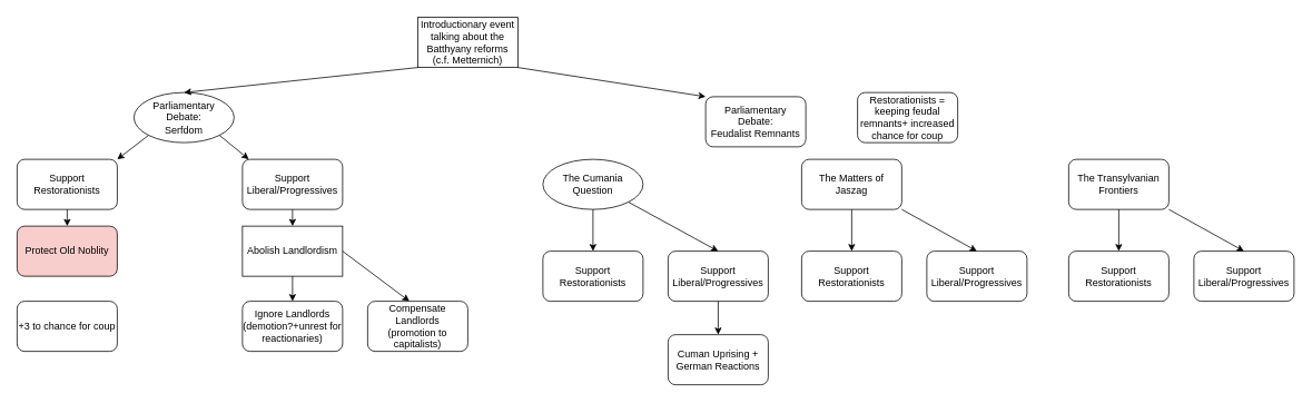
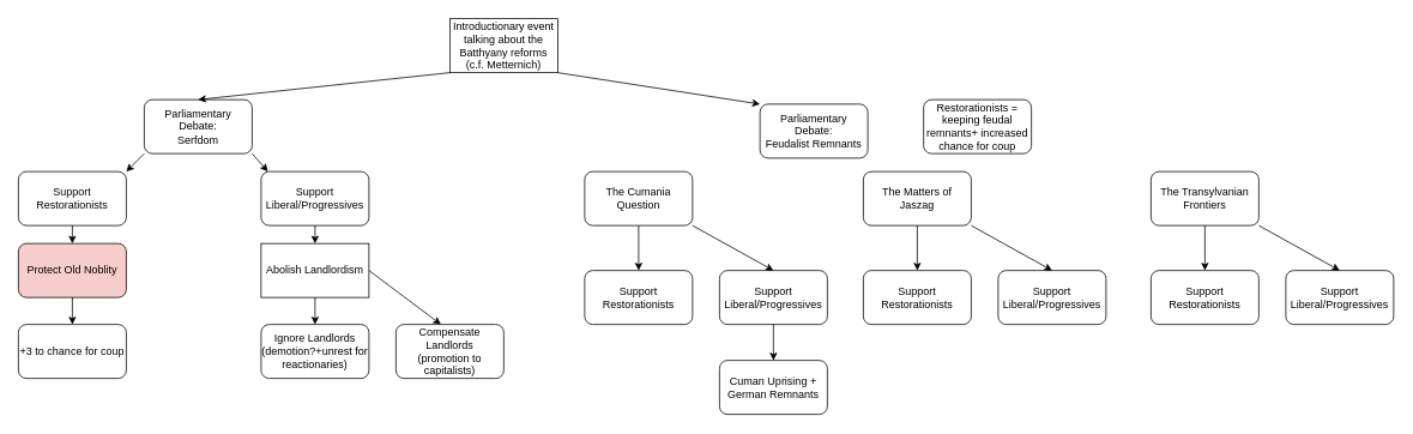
  <mxCell id="0" />
  <mxCell id="1" parent="0" />
  <mxCell id="2" value="Introductionary event talking about the Batthyany reforms (c.f. Metternich)" style="rounded=0;whiteSpace=wrap;html=1;" vertex="1" parent="1"><mxGeometry x="500" y="20" width="120" height="60" as="geometry" /></mxCell>
- <mxCell id="3" value="Parliamentary Debate:&lt;br&gt;Serfdom" style="ellipse;whiteSpace=wrap;html=1;" vertex="1" parent="1"><mxGeometry x="160" y="110" width="120" height="60" as="geometry" /></mxCell>
+ <mxCell id="3" value="Parliamentary Debate:&lt;br&gt;Serfdom" style="rounded=1;whiteSpace=wrap;html=1;" vertex="1" parent="1"><mxGeometry x="160" y="110" width="120" height="60" as="geometry" /></mxCell>
  <mxCell id="4" value="" style="endArrow=classic;html=1;rounded=0;entryX=0.5;entryY=0;entryDx=0;entryDy=0;exitX=0;exitY=1;exitDx=0;exitDy=0;" edge="1" parent="1" source="2" target="3"><mxGeometry width="50" height="50" relative="1" as="geometry"><mxPoint x="560" y="200" as="sourcePoint" /><mxPoint x="610" y="150" as="targetPoint" /></mxGeometry></mxCell>
  <mxCell id="5" value="Support Restorationists" style="rounded=1;whiteSpace=wrap;html=1;" vertex="1" parent="1"><mxGeometry x="20" y="190" width="120" height="60" as="geometry" /></mxCell>
  <mxCell id="6" value="Support Liberal/Progressives" style="rounded=1;whiteSpace=wrap;html=1;" vertex="1" parent="1"><mxGeometry x="290" y="190" width="120" height="60" as="geometry" /></mxCell>
  <mxCell id="7" value="" style="endArrow=classic;html=1;rounded=0;entryX=0.063;entryY=-0.002;entryDx=0;entryDy=0;entryPerimeter=0;exitX=1;exitY=1;exitDx=0;exitDy=0;" edge="1" parent="1" source="3" target="6"><mxGeometry width="50" height="50" relative="1" as="geometry"><mxPoint x="220" y="240" as="sourcePoint" /><mxPoint x="270" y="190" as="targetPoint" /></mxGeometry></mxCell>
  <mxCell id="8" value="" style="endArrow=classic;html=1;rounded=0;entryX=1;entryY=0;entryDx=0;entryDy=0;exitX=0;exitY=1;exitDx=0;exitDy=0;" edge="1" parent="1" source="3" target="5"><mxGeometry width="50" height="50" relative="1" as="geometry"><mxPoint x="220" y="240" as="sourcePoint" /><mxPoint x="270" y="190" as="targetPoint" /></mxGeometry></mxCell>
  <mxCell id="9" value="Abolish Landlordism" style="whiteSpace=wrap;html=1;rounded=0;" vertex="1" parent="1"><mxGeometry x="290" y="270" width="120" height="60" as="geometry" /></mxCell>
  <mxCell id="10" value="" style="endArrow=classic;html=1;rounded=0;entryX=0.5;entryY=0;entryDx=0;entryDy=0;exitX=0.5;exitY=1;exitDx=0;exitDy=0;" edge="1" parent="1" source="6" target="9"><mxGeometry width="50" height="50" relative="1" as="geometry"><mxPoint x="220" y="290" as="sourcePoint" /><mxPoint x="270" y="240" as="targetPoint" /></mxGeometry></mxCell>
  <mxCell id="11" value="Ignore Landlords&lt;br&gt;(demotion?+unrest for reactionaries)" style="rounded=1;whiteSpace=wrap;html=1;" vertex="1" parent="1"><mxGeometry x="290" y="360" width="120" height="60" as="geometry" /></mxCell>
  <mxCell id="12" value="" style="endArrow=classic;html=1;rounded=0;entryX=0.5;entryY=0;entryDx=0;entryDy=0;exitX=0.5;exitY=1;exitDx=0;exitDy=0;" edge="1" parent="1" source="9" target="11"><mxGeometry width="50" height="50" relative="1" as="geometry"><mxPoint x="220" y="360" as="sourcePoint" /><mxPoint x="270" y="310" as="targetPoint" /></mxGeometry></mxCell>
  <mxCell id="13" value="Protect Old Noblity" style="rounded=1;whiteSpace=wrap;html=1;fillColor=#f8cecc;" vertex="1" parent="1"><mxGeometry x="20" y="270" width="120" height="60" as="geometry" /></mxCell>
  <mxCell id="14" value="" style="endArrow=classic;html=1;rounded=0;entryX=0.5;entryY=0;entryDx=0;entryDy=0;exitX=0.5;exitY=1;exitDx=0;exitDy=0;" edge="1" parent="1" source="5" target="13"><mxGeometry width="50" height="50" relative="1" as="geometry"><mxPoint x="580" y="420" as="sourcePoint" /><mxPoint x="630" y="370" as="targetPoint" /></mxGeometry></mxCell>
  <mxCell id="15" value="Compensate Landlords&lt;br&gt;(promotion to capitalists)" style="rounded=1;whiteSpace=wrap;html=1;" vertex="1" parent="1"><mxGeometry x="440" y="360" width="120" height="60" as="geometry" /></mxCell>
  <mxCell id="16" value="" style="endArrow=classic;html=1;rounded=0;entryX=0.5;entryY=0;entryDx=0;entryDy=0;exitX=1;exitY=0.5;exitDx=0;exitDy=0;" edge="1" parent="1" source="9"><mxGeometry width="50" height="50" relative="1" as="geometry"><mxPoint x="78.32" y="329.52" as="sourcePoint" /><mxPoint x="490" y="360" as="targetPoint" /></mxGeometry></mxCell>
  <mxCell id="17" value="Parliamentary Debate:&lt;br&gt;Feudalist Remnants" style="rounded=1;whiteSpace=wrap;html=1;" vertex="1" parent="1"><mxGeometry x="845" y="115" width="120" height="60" as="geometry" /></mxCell>
  <mxCell id="18" value="+3 to chance for coup" style="rounded=1;whiteSpace=wrap;html=1;" vertex="1" parent="1"><mxGeometry x="20" y="360" width="120" height="60" as="geometry" /></mxCell>
+ <mxCell id="19" value="" style="endArrow=classic;html=1;rounded=0;entryX=0.5;entryY=0;entryDx=0;entryDy=0;exitX=0.5;exitY=1;exitDx=0;exitDy=0;" edge="1" parent="1" source="13" target="18"><mxGeometry width="50" height="50" relative="1" as="geometry"><mxPoint x="190" y="320" as="sourcePoint" /><mxPoint x="240" y="270" as="targetPoint" /></mxGeometry></mxCell>
  <mxCell id="20" value="" style="endArrow=classic;html=1;rounded=0;entryX=0;entryY=0;entryDx=0;entryDy=0;exitX=1;exitY=1;exitDx=0;exitDy=0;" edge="1" parent="1" source="2" target="17"><mxGeometry width="50" height="50" relative="1" as="geometry"><mxPoint x="710" y="270" as="sourcePoint" /><mxPoint x="760" y="220" as="targetPoint" /></mxGeometry></mxCell>
  <mxCell id="21" value="Support Restorationists" style="rounded=1;whiteSpace=wrap;html=1;" vertex="1" parent="1"><mxGeometry x="650" y="300" width="120" height="60" as="geometry" /></mxCell>
  <mxCell id="22" value="Support Liberal/Progressives" style="rounded=1;whiteSpace=wrap;html=1;" vertex="1" parent="1"><mxGeometry x="800" y="300" width="120" height="60" as="geometry" /></mxCell>
- <mxCell id="23" value="The Cumania Question" style="ellipse;whiteSpace=wrap;html=1;" vertex="1" parent="1"><mxGeometry x="650" y="190" width="120" height="60" as="geometry" /></mxCell>
+ <mxCell id="23" value="The Cumania Question" style="rounded=1;whiteSpace=wrap;html=1;" vertex="1" parent="1"><mxGeometry x="650" y="190" width="120" height="60" as="geometry" /></mxCell>
  <mxCell id="24" value="The Matters of Jaszag" style="rounded=1;whiteSpace=wrap;html=1;" vertex="1" parent="1"><mxGeometry x="960" y="190" width="120" height="60" as="geometry" /></mxCell>
  <mxCell id="25" value="The Transylvanian Frontiers" style="rounded=1;whiteSpace=wrap;html=1;" vertex="1" parent="1"><mxGeometry x="1280" y="190" width="120" height="60" as="geometry" /></mxCell>
  <mxCell id="26" value="" style="endArrow=classic;html=1;rounded=0;entryX=0.5;entryY=0;entryDx=0;entryDy=0;exitX=1;exitY=1;exitDx=0;exitDy=0;" edge="1" parent="1" source="23" target="22"><mxGeometry width="50" height="50" relative="1" as="geometry"><mxPoint x="820" y="290" as="sourcePoint" /><mxPoint x="870" y="240" as="targetPoint" /></mxGeometry></mxCell>
  <mxCell id="27" value="" style="endArrow=classic;html=1;rounded=0;entryX=0.5;entryY=0;entryDx=0;entryDy=0;exitX=0.5;exitY=1;exitDx=0;exitDy=0;" edge="1" parent="1" source="23" target="21"><mxGeometry width="50" height="50" relative="1" as="geometry"><mxPoint x="820" y="290" as="sourcePoint" /><mxPoint x="870" y="240" as="targetPoint" /></mxGeometry></mxCell>
  <mxCell id="28" value="Support Restorationists" style="rounded=1;whiteSpace=wrap;html=1;" vertex="1" parent="1"><mxGeometry x="960" y="300" width="120" height="60" as="geometry" /></mxCell>
  <mxCell id="29" value="Support Liberal/Progressives" style="rounded=1;whiteSpace=wrap;html=1;" vertex="1" parent="1"><mxGeometry x="1110" y="300" width="120" height="60" as="geometry" /></mxCell>
  <mxCell id="30" value="Support Restorationists" style="rounded=1;whiteSpace=wrap;html=1;" vertex="1" parent="1"><mxGeometry x="1280" y="300" width="120" height="60" as="geometry" /></mxCell>
  <mxCell id="31" value="Support Liberal/Progressives" style="rounded=1;whiteSpace=wrap;html=1;" vertex="1" parent="1"><mxGeometry x="1430" y="300" width="120" height="60" as="geometry" /></mxCell>
  <mxCell id="32" value="" style="endArrow=classic;html=1;rounded=0;entryX=0.5;entryY=0;entryDx=0;entryDy=0;exitX=1;exitY=1;exitDx=0;exitDy=0;" edge="1" parent="1" source="24" target="29"><mxGeometry width="50" height="50" relative="1" as="geometry"><mxPoint x="820" y="290" as="sourcePoint" /><mxPoint x="870" y="240" as="targetPoint" /></mxGeometry></mxCell>
  <mxCell id="33" value="" style="endArrow=classic;html=1;rounded=0;entryX=0.5;entryY=0;entryDx=0;entryDy=0;exitX=0.5;exitY=1;exitDx=0;exitDy=0;" edge="1" parent="1" source="24" target="28"><mxGeometry width="50" height="50" relative="1" as="geometry"><mxPoint x="820" y="290" as="sourcePoint" /><mxPoint x="870" y="240" as="targetPoint" /></mxGeometry></mxCell>
  <mxCell id="34" value="" style="endArrow=classic;html=1;rounded=0;entryX=0.5;entryY=0;entryDx=0;entryDy=0;exitX=1;exitY=1;exitDx=0;exitDy=0;" edge="1" parent="1" source="25" target="31"><mxGeometry width="50" height="50" relative="1" as="geometry"><mxPoint x="1240" y="340" as="sourcePoint" /><mxPoint x="1290" y="290" as="targetPoint" /></mxGeometry></mxCell>
  <mxCell id="35" value="" style="endArrow=classic;html=1;rounded=0;entryX=0.5;entryY=0;entryDx=0;entryDy=0;exitX=0.5;exitY=1;exitDx=0;exitDy=0;" edge="1" parent="1" source="25" target="30"><mxGeometry width="50" height="50" relative="1" as="geometry"><mxPoint x="1240" y="340" as="sourcePoint" /><mxPoint x="1290" y="290" as="targetPoint" /></mxGeometry></mxCell>
  <mxCell id="36" value="Restorationists = keeping feudal remnants+ increased chance for coup" style="rounded=1;whiteSpace=wrap;html=1;" vertex="1" parent="1"><mxGeometry x="1027" y="110" width="120" height="60" as="geometry" /></mxCell>
- <mxCell id="37" value="Cuman Uprising + German Reactions" style="rounded=1;whiteSpace=wrap;html=1;" vertex="1" parent="1"><mxGeometry x="800" y="400" width="120" height="60" as="geometry" /></mxCell>
+ <mxCell id="37" value="Cuman Uprising + German Remnants" style="rounded=1;whiteSpace=wrap;html=1;" vertex="1" parent="1"><mxGeometry x="800" y="400" width="120" height="60" as="geometry" /></mxCell>
  <mxCell id="38" value="" style="endArrow=classic;html=1;rounded=0;entryX=0.5;entryY=0;entryDx=0;entryDy=0;exitX=0.5;exitY=1;exitDx=0;exitDy=0;" edge="1" parent="1" source="22" target="37"><mxGeometry width="50" height="50" relative="1" as="geometry"><mxPoint x="1260" y="310" as="sourcePoint" /><mxPoint x="1310" y="260" as="targetPoint" /></mxGeometry></mxCell>
